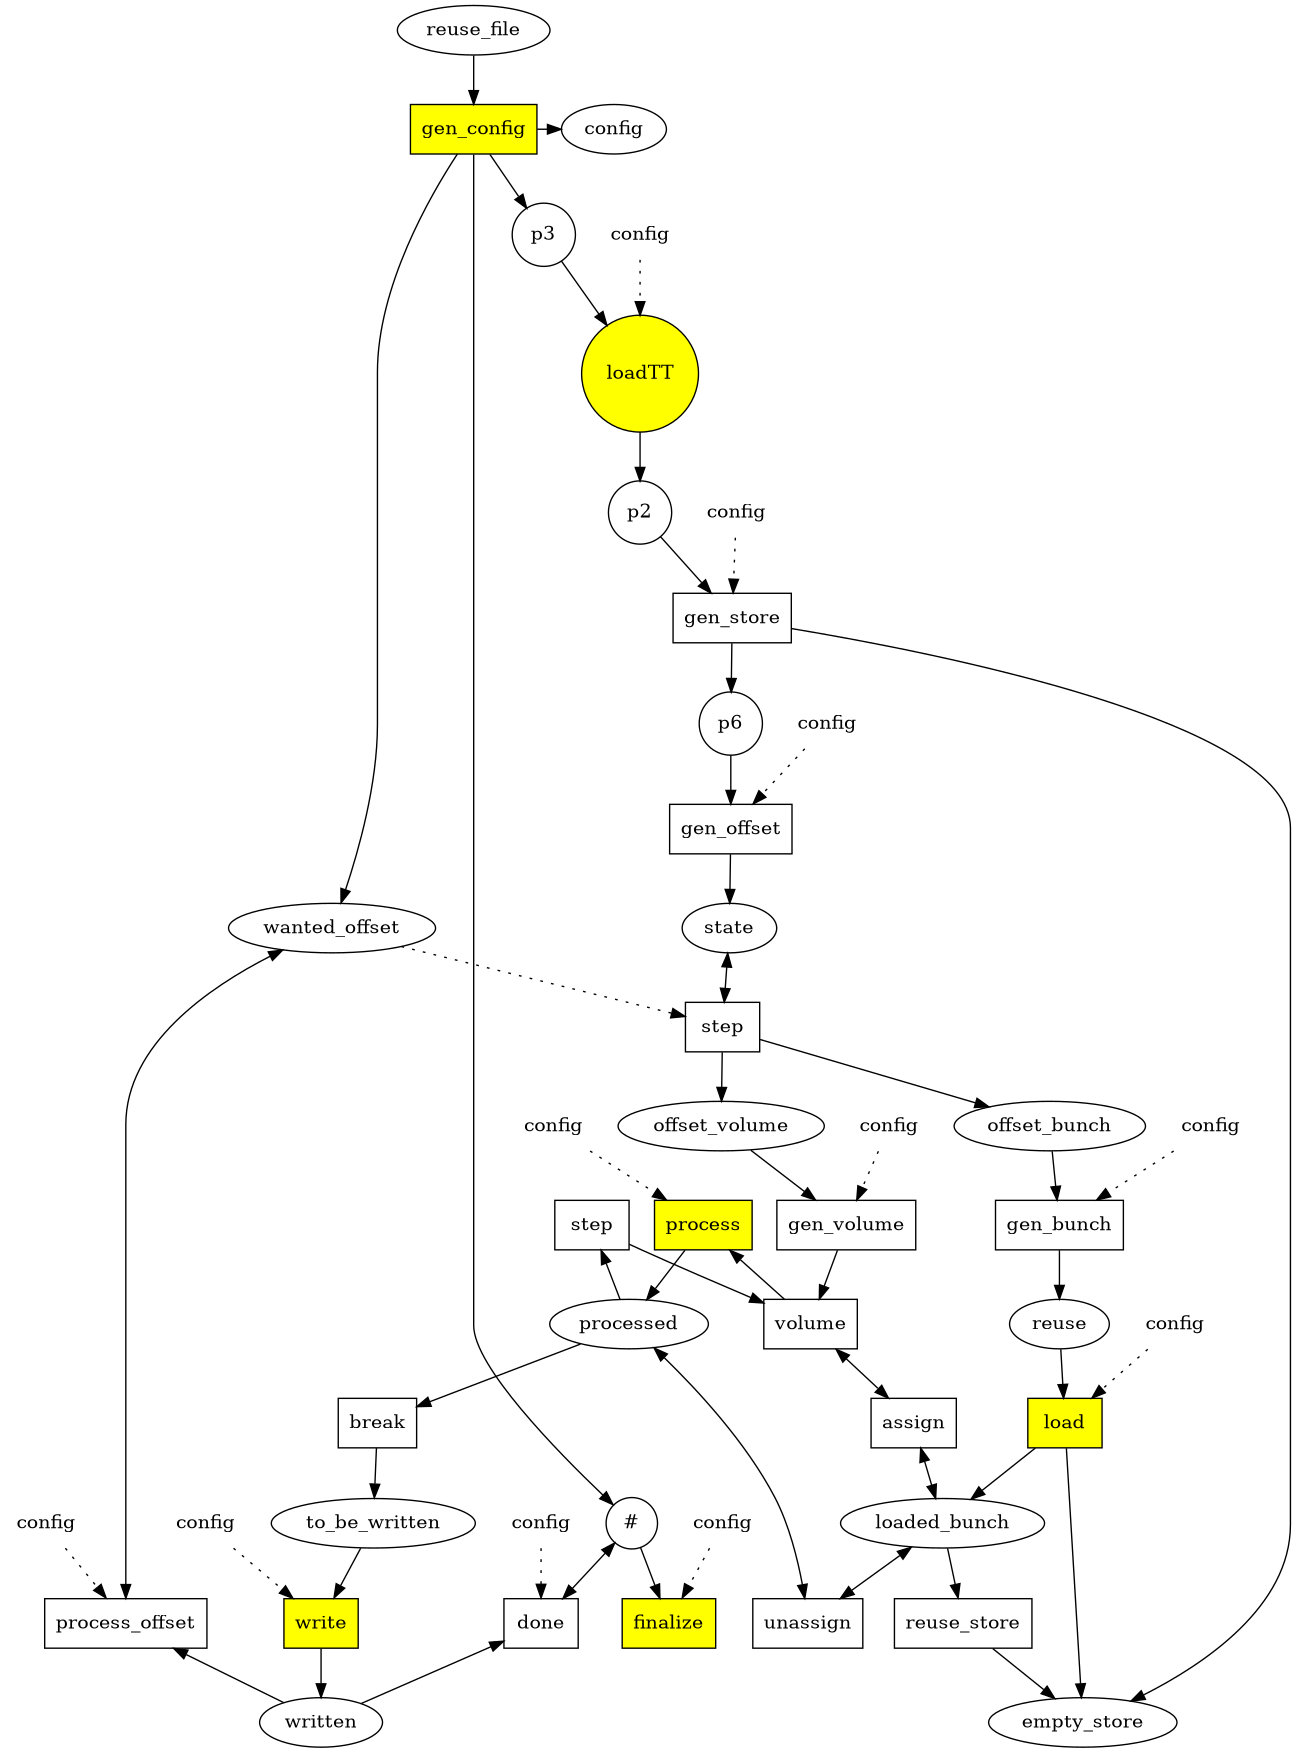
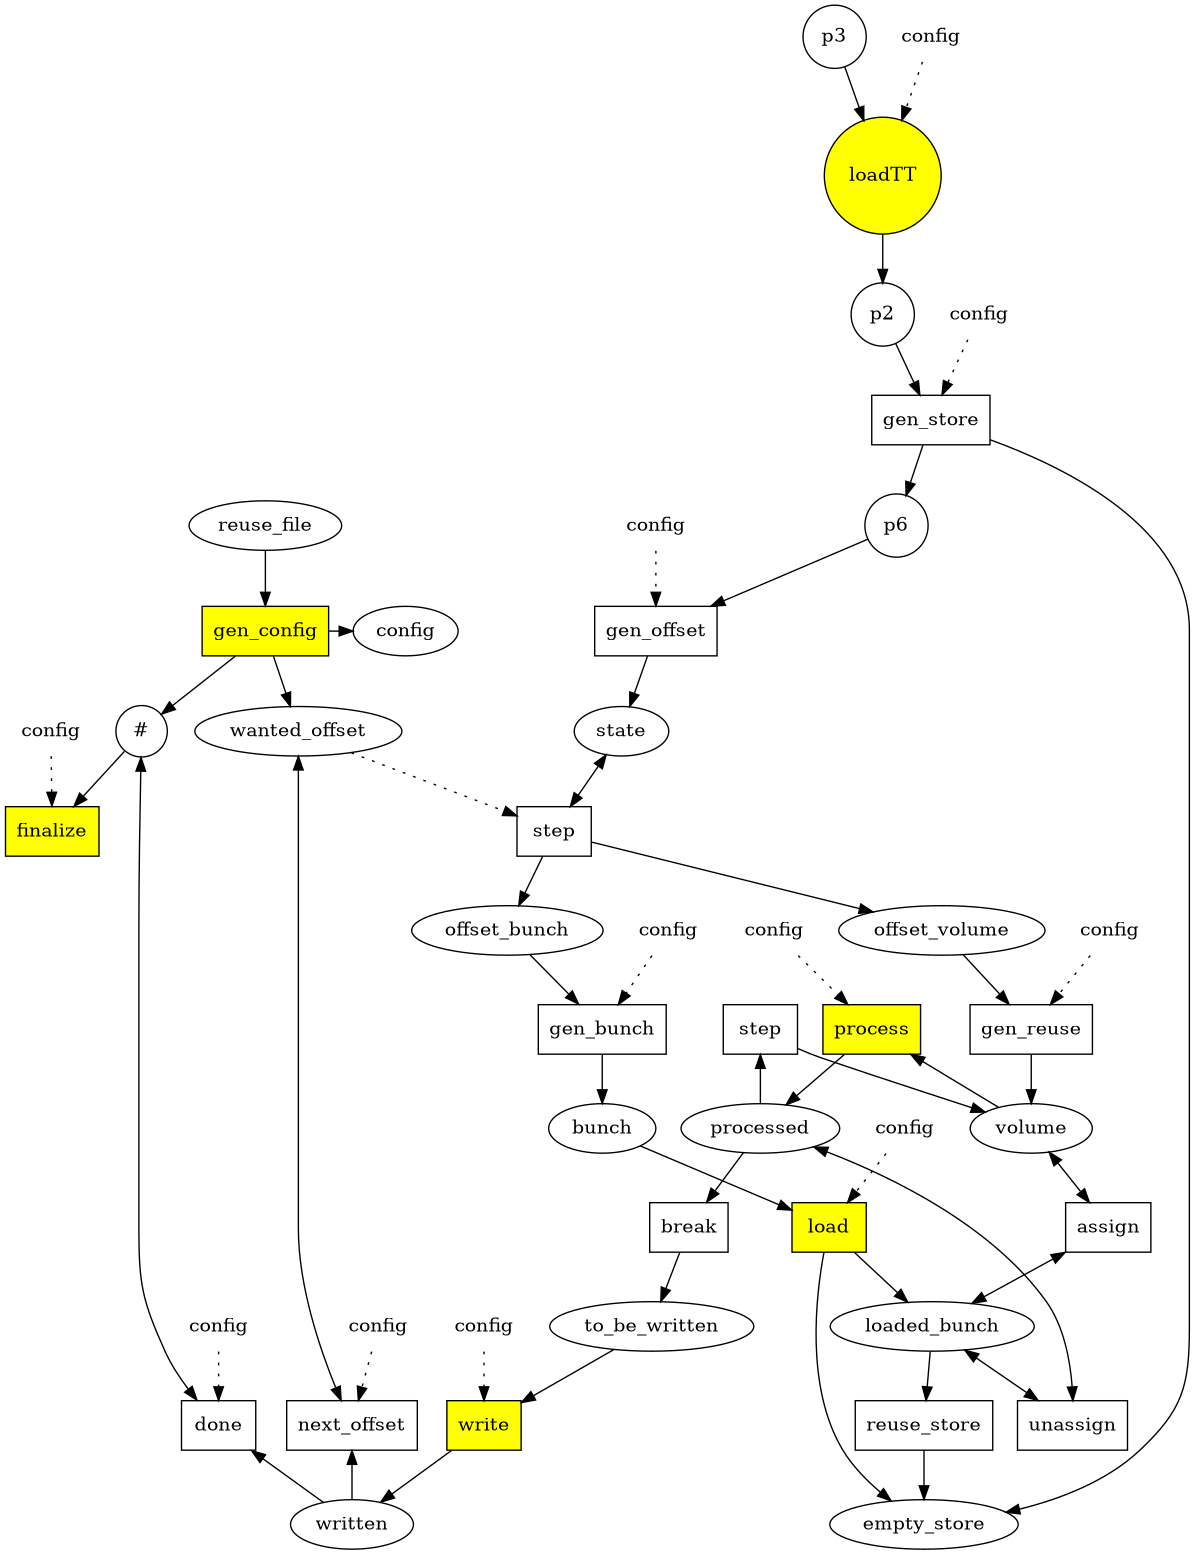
  digraph {
    node [shape=rectangle]
    n1 [fillcolor=yellow label=process style=filled]
    n2 [label=step]
    n3 [fillcolor=yellow label=write style=filled]
-   n4 [label=process_offset]
+   n4 [label=next_offset]
    n5 [label=done]
    n6 [label=config shape=ellipse]
    n7 [fillcolor=yellow label=gen_config style=filled]
    n8 [fillcolor=yellow label=load style=filled]
    n9 [label=assign]
    n10 [label=processed shape=ellipse]
-   n11 [label=volume shape=box]
+   n11 [label=volume shape=ellipse]
    n12 [label=written shape=ellipse]
    n13 [label="#" shape=circle]
    p3 [shape=circle]
    n15 [label=wanted_offset shape=ellipse]
    n16 [label=loaded_bunch shape=ellipse]
    n17 [label=empty_store shape=ellipse]
    n18 [label=reuse_file shape=ellipse]
    n19 [label=offset_volume shape=ellipse]
-   n20 [label=gen_volume]
-   n21 [label=reuse shape=ellipse]
+   n20 [label=gen_reuse]
+   n21 [label=bunch shape=ellipse]
    n22 [label=reuse_store]
    n23 [label=unassign]
    n24 [label=break]
    n25 [label=to_be_written shape=ellipse]
    n26 [fillcolor=yellow label=finalize style=filled]
    p2 [shape=circle]
    n28 [label=gen_store]
    p6 [shape=circle]
    n30 [fillcolor=yellow label=loadTT shape=circle style=filled]
    n31 [label=gen_offset]
    n32 [label=state shape=ellipse]
    n33 [label=step]
    n34 [label=offset_bunch shape=ellipse]
    n35 [label=gen_bunch]
    n36 [label=config shape=none]
    n37 [label=config shape=none]
    n38 [label=config shape=none]
    n39 [label=config shape=none]
    n40 [label=config shape=none]
    n41 [label=config shape=none]
    n42 [label=config shape=none]
    n43 [label=config shape=none]
    n44 [label=config shape=none]
    n45 [label=config shape=none]
    n46 [label=config shape=none]
    subgraph sub_1 {
      rank=same
      n1
      n2
    }
    subgraph sub_2 {
      rank=same
      n3
      n4
      n5
    }
    subgraph sub_3 {
      rank=same
      n6
      n7
    }
    subgraph sub_4 {
      rank=same
      n8
      n9
    }
    n1 -> n10
    n2 -> n11
    n3 -> n12
    n7 -> n6
    n7 -> n13
-   n7 -> p3
    n7 -> n15
    n8 -> n16
    n8 -> n17
    n10 -> n2
    n10 -> n23 [dir=both]
    n10 -> n24
    n11 -> n1
    n11 -> n9 [dir=both]
    n12 -> n4
    n12 -> n5
    n13 -> n5 [dir=both]
    n13 -> n26
    p3 -> n30
    n15 -> n4 [dir=both]
    n15 -> n33 [style=dotted]
    n16 -> n9 [dir=both]
    n16 -> n22
    n16 -> n23 [dir=both]
    n18 -> n7
    n19 -> n20
    n20 -> n11
    n21 -> n8
    n22 -> n17
    n24 -> n25
    n25 -> n3
    p2 -> n28
    n28 -> n17
    n28 -> p6
    p6 -> n31
    n30 -> p2
    n31 -> n32
    n32 -> n33 [dir=both]
    n33 -> n19
    n33 -> n34
    n34 -> n35
    n35 -> n21
    n36 -> n30 [style=dotted]
    n37 -> n20 [style=dotted]
    n38 -> n8 [style=dotted]
    n39 -> n1 [style=dotted]
    n40 -> n28 [style=dotted]
    n41 -> n3 [style=dotted]
    n42 -> n4 [style=dotted]
    n43 -> n5 [style=dotted]
    n44 -> n26 [style=dotted]
    n45 -> n31 [style=dotted]
    n46 -> n35 [style=dotted]
  }
